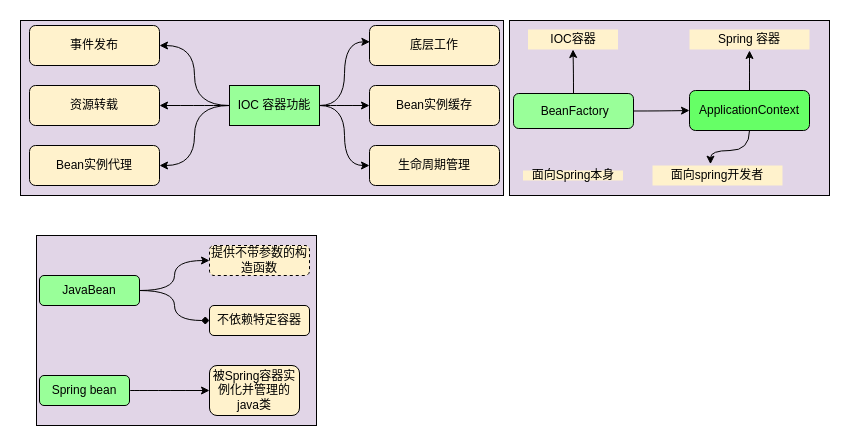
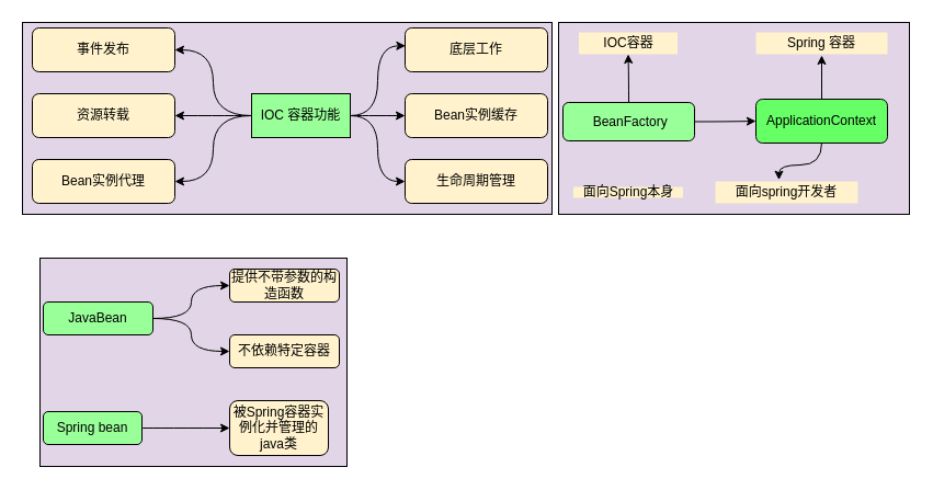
  <mxCell id="0" />
  <mxCell id="1" parent="0" />
  <mxCell id="2" value="" style="rounded=0;whiteSpace=wrap;html=1;fillColor=#E1D5E7;" vertex="1" parent="1"><mxGeometry x="509" y="20" width="320" height="175" as="geometry" /></mxCell>
  <mxCell id="3" value="" style="rounded=0;whiteSpace=wrap;html=1;fillColor=#E1D5E7;" vertex="1" parent="1"><mxGeometry x="20" y="20" width="483" height="175" as="geometry" /></mxCell>
  <mxCell id="4" value="" style="rounded=0;whiteSpace=wrap;html=1;fillColor=#E1D5E7;" vertex="1" parent="1"><mxGeometry x="36" y="235" width="280" height="190" as="geometry" /></mxCell>
  <mxCell id="5" style="edgeStyle=orthogonalEdgeStyle;curved=1;rounded=0;orthogonalLoop=1;jettySize=auto;html=1;exitX=1;exitY=0.5;exitDx=0;exitDy=0;entryX=0.003;entryY=0.408;entryDx=0;entryDy=0;entryPerimeter=0;" edge="1" parent="1" source="11" target="12"><mxGeometry relative="1" as="geometry" /></mxCell>
  <mxCell id="6" style="edgeStyle=orthogonalEdgeStyle;curved=1;rounded=0;orthogonalLoop=1;jettySize=auto;html=1;entryX=0;entryY=0.5;entryDx=0;entryDy=0;" edge="1" parent="1" source="11" target="13"><mxGeometry relative="1" as="geometry" /></mxCell>
  <mxCell id="7" style="edgeStyle=orthogonalEdgeStyle;curved=1;rounded=0;orthogonalLoop=1;jettySize=auto;html=1;entryX=0;entryY=0.5;entryDx=0;entryDy=0;" edge="1" parent="1" source="11" target="14"><mxGeometry relative="1" as="geometry" /></mxCell>
  <mxCell id="8" style="edgeStyle=orthogonalEdgeStyle;curved=1;rounded=0;orthogonalLoop=1;jettySize=auto;html=1;entryX=1;entryY=0.5;entryDx=0;entryDy=0;" edge="1" parent="1" source="11" target="16"><mxGeometry relative="1" as="geometry" /></mxCell>
  <mxCell id="9" style="edgeStyle=orthogonalEdgeStyle;curved=1;rounded=0;orthogonalLoop=1;jettySize=auto;html=1;entryX=1;entryY=0.5;entryDx=0;entryDy=0;" edge="1" parent="1" source="11" target="17"><mxGeometry relative="1" as="geometry"><mxPoint x="169" y="125" as="targetPoint" /></mxGeometry></mxCell>
  <mxCell id="10" style="edgeStyle=orthogonalEdgeStyle;curved=1;rounded=0;orthogonalLoop=1;jettySize=auto;html=1;entryX=1;entryY=0.5;entryDx=0;entryDy=0;" edge="1" parent="1" source="11" target="15"><mxGeometry relative="1" as="geometry" /></mxCell>
  <mxCell id="11" value="IOC 容器功能" style="whiteSpace=wrap;html=1;fillColor=#99FF99;rounded=0;" vertex="1" parent="1"><mxGeometry x="229" y="85" width="90" height="40" as="geometry" /></mxCell>
  <mxCell id="12" value="底层工作" style="rounded=1;whiteSpace=wrap;html=1;fillColor=#FFF2CC;" vertex="1" parent="1"><mxGeometry x="369" y="25" width="130" height="40" as="geometry" /></mxCell>
  <mxCell id="13" value="Bean实例缓存" style="rounded=1;whiteSpace=wrap;html=1;fillColor=#FFF2CC;" vertex="1" parent="1"><mxGeometry x="369" y="85" width="130" height="40" as="geometry" /></mxCell>
  <mxCell id="14" value="生命周期管理" style="rounded=1;whiteSpace=wrap;html=1;fillColor=#FFF2CC;" vertex="1" parent="1"><mxGeometry x="369" y="145" width="130" height="40" as="geometry" /></mxCell>
  <mxCell id="15" value="Bean实例代理" style="rounded=1;whiteSpace=wrap;html=1;fillColor=#FFF2CC;" vertex="1" parent="1"><mxGeometry x="29" y="145" width="130" height="40" as="geometry" /></mxCell>
  <mxCell id="16" value="事件发布" style="rounded=1;whiteSpace=wrap;html=1;fillColor=#FFF2CC;" vertex="1" parent="1"><mxGeometry x="29" y="25" width="130" height="40" as="geometry" /></mxCell>
  <mxCell id="17" value="资源转载" style="rounded=1;whiteSpace=wrap;html=1;fillColor=#FFF2CC;" vertex="1" parent="1"><mxGeometry x="29" y="85" width="130" height="40" as="geometry" /></mxCell>
  <mxCell id="18" value="" style="edgeStyle=orthogonalEdgeStyle;curved=1;rounded=0;orthogonalLoop=1;jettySize=auto;html=1;" edge="1" parent="1" source="35" target="22"><mxGeometry relative="1" as="geometry" /></mxCell>
  <mxCell id="19" style="edgeStyle=orthogonalEdgeStyle;curved=1;rounded=0;orthogonalLoop=1;jettySize=auto;html=1;entryX=0.5;entryY=1;entryDx=0;entryDy=0;" edge="1" parent="1" source="35" target="23"><mxGeometry relative="1" as="geometry" /></mxCell>
  <mxCell id="20" style="edgeStyle=orthogonalEdgeStyle;curved=1;rounded=0;orthogonalLoop=1;jettySize=auto;html=1;" edge="1" parent="1" source="22"><mxGeometry relative="1" as="geometry"><mxPoint x="749" y="50" as="targetPoint" /></mxGeometry></mxCell>
  <mxCell id="21" style="edgeStyle=orthogonalEdgeStyle;curved=1;rounded=0;orthogonalLoop=1;jettySize=auto;html=1;entryX=0.446;entryY=-0.067;entryDx=0;entryDy=0;entryPerimeter=0;" edge="1" parent="1" source="22" target="26"><mxGeometry relative="1" as="geometry" /></mxCell>
  <mxCell id="22" value="ApplicationContext" style="rounded=1;whiteSpace=wrap;html=1;fillColor=#66FF66;" vertex="1" parent="1"><mxGeometry x="689" y="90" width="120" height="40" as="geometry" /></mxCell>
  <mxCell id="23" value="IOC容器" style="text;html=1;strokeColor=none;fillColor=#FFF2CC;align=center;verticalAlign=middle;whiteSpace=wrap;rounded=0;" vertex="1" parent="1"><mxGeometry x="527.5" y="29" width="90" height="20" as="geometry" /></mxCell>
  <mxCell id="24" value="Spring 容器" style="text;html=1;strokeColor=none;fillColor=#FFF2CC;align=center;verticalAlign=middle;whiteSpace=wrap;rounded=0;" vertex="1" parent="1"><mxGeometry x="689" y="29" width="120" height="20" as="geometry" /></mxCell>
  <mxCell id="25" value="面向Spring本身" style="text;html=1;strokeColor=none;fillColor=#FFF2CC;align=center;verticalAlign=middle;whiteSpace=wrap;rounded=0;" vertex="1" parent="1"><mxGeometry x="522.5" y="170" width="100" height="10" as="geometry" /></mxCell>
  <mxCell id="26" value="面向spring开发者" style="text;html=1;strokeColor=none;fillColor=#FFF2CC;align=center;verticalAlign=middle;whiteSpace=wrap;rounded=0;" vertex="1" parent="1"><mxGeometry x="652" y="165" width="130" height="20" as="geometry" /></mxCell>
  <mxCell id="27" value="" style="edgeStyle=orthogonalEdgeStyle;curved=1;rounded=0;orthogonalLoop=1;jettySize=auto;html=1;" edge="1" parent="1" source="29" target="31"><mxGeometry relative="1" as="geometry" /></mxCell>
- <mxCell id="28" value="" style="edgeStyle=orthogonalEdgeStyle;curved=1;rounded=0;orthogonalLoop=1;jettySize=auto;html=1;entryX=0;entryY=0.5;entryDx=0;entryDy=0;endArrow=diamond;" edge="1" parent="1" source="29" target="30"><mxGeometry relative="1" as="geometry" /></mxCell>
+ <mxCell id="28" value="" style="edgeStyle=orthogonalEdgeStyle;curved=1;rounded=0;orthogonalLoop=1;jettySize=auto;html=1;entryX=0;entryY=0.5;entryDx=0;entryDy=0;" edge="1" parent="1" source="29" target="30"><mxGeometry relative="1" as="geometry" /></mxCell>
  <mxCell id="29" value="JavaBean" style="rounded=1;whiteSpace=wrap;html=1;fillColor=#99FF99;" vertex="1" parent="1"><mxGeometry x="39" y="275" width="100" height="30" as="geometry" /></mxCell>
  <mxCell id="30" value="不依赖特定容器" style="rounded=1;whiteSpace=wrap;html=1;fillColor=#FFF2CC;" vertex="1" parent="1"><mxGeometry x="209" y="305" width="100" height="30" as="geometry" /></mxCell>
- <mxCell id="31" value="提供不带参数的构造函数" style="rounded=1;whiteSpace=wrap;html=1;fillColor=#FFF2CC;dashed=1;" vertex="1" parent="1"><mxGeometry x="209" y="245" width="100" height="30" as="geometry" /></mxCell>
+ <mxCell id="31" value="提供不带参数的构造函数" style="rounded=1;whiteSpace=wrap;html=1;fillColor=#FFF2CC;" vertex="1" parent="1"><mxGeometry x="209" y="245" width="100" height="30" as="geometry" /></mxCell>
  <mxCell id="32" value="" style="edgeStyle=orthogonalEdgeStyle;curved=1;rounded=0;orthogonalLoop=1;jettySize=auto;html=1;" edge="1" parent="1" source="33" target="34"><mxGeometry relative="1" as="geometry" /></mxCell>
  <mxCell id="33" value="Spring bean" style="rounded=1;whiteSpace=wrap;html=1;fillColor=#99FF99;" vertex="1" parent="1"><mxGeometry x="39" y="375" width="90" height="30" as="geometry" /></mxCell>
  <mxCell id="34" value="被Spring容器实例化并管理的java类" style="rounded=1;whiteSpace=wrap;html=1;fillColor=#FFF2CC;" vertex="1" parent="1"><mxGeometry x="209" y="365" width="90" height="50" as="geometry" /></mxCell>
  <mxCell id="35" value="&amp;nbsp;BeanFactory" style="rounded=1;whiteSpace=wrap;html=1;fillColor=#99FF99;" vertex="1" parent="1"><mxGeometry x="513" y="93" width="120" height="35" as="geometry" /></mxCell>
